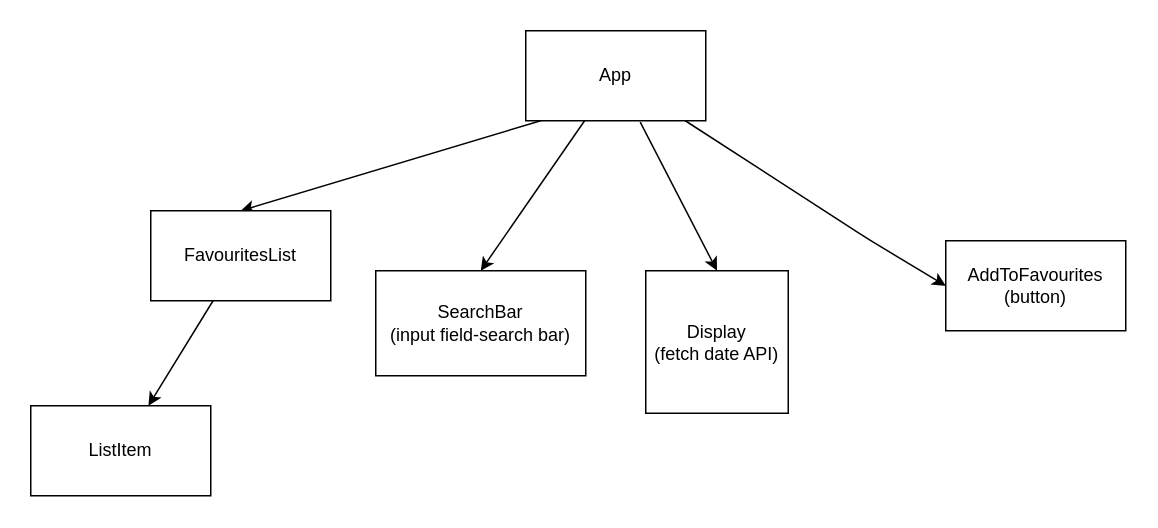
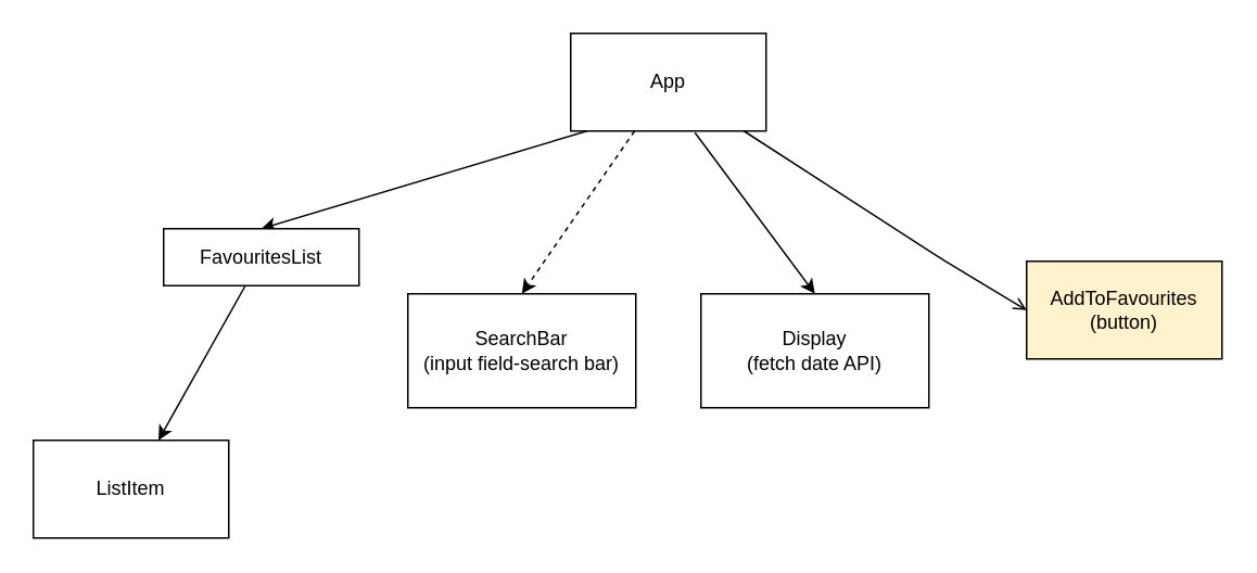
  <mxCell id="0" />
  <mxCell id="1" parent="0" />
- <mxCell id="2" value="" style="edgeStyle=none;html=1;entryX=0.5;entryY=0;entryDx=0;entryDy=0;" parent="1" source="6" target="9" edge="1"><mxGeometry relative="1" as="geometry" /></mxCell>
+ <mxCell id="2" value="" style="edgeStyle=none;html=1;entryX=0.5;entryY=0;entryDx=0;entryDy=0;dashed=1;" parent="1" source="6" target="9" edge="1"><mxGeometry relative="1" as="geometry" /></mxCell>
  <mxCell id="3" style="edgeStyle=none;html=1;entryX=0.5;entryY=0;entryDx=0;entryDy=0;" parent="1" target="8" edge="1"><mxGeometry relative="1" as="geometry"><mxPoint x="360" y="80" as="sourcePoint" /></mxGeometry></mxCell>
  <mxCell id="4" style="edgeStyle=none;html=1;entryX=0.5;entryY=0;entryDx=0;entryDy=0;exitX=0.636;exitY=1.016;exitDx=0;exitDy=0;exitPerimeter=0;" parent="1" source="6" target="12" edge="1"><mxGeometry relative="1" as="geometry"><mxPoint x="440" y="110" as="sourcePoint" /></mxGeometry></mxCell>
- <mxCell id="5" style="edgeStyle=none;html=1;entryX=0;entryY=0.5;entryDx=0;entryDy=0;" edge="1" parent="1" source="6" target="10"><mxGeometry relative="1" as="geometry"><Array as="points"><mxPoint x="580" y="160" /></Array></mxGeometry></mxCell>
+ <mxCell id="5" style="edgeStyle=none;html=1;entryX=0;entryY=0.5;entryDx=0;entryDy=0;endArrow=open;" edge="1" parent="1" source="6" target="10"><mxGeometry relative="1" as="geometry"><Array as="points"><mxPoint x="580" y="160" /></Array></mxGeometry></mxCell>
  <mxCell id="6" value="App" style="whiteSpace=wrap;html=1;" parent="1" vertex="1"><mxGeometry x="350" y="20" width="120" height="60" as="geometry" /></mxCell>
  <mxCell id="7" value="" style="edgeStyle=none;html=1;" parent="1" source="8" target="11" edge="1"><mxGeometry relative="1" as="geometry" /></mxCell>
- <mxCell id="8" value="FavouritesList" style="whiteSpace=wrap;html=1;" parent="1" vertex="1"><mxGeometry x="100" y="140" width="120" height="60" as="geometry" /></mxCell>
+ <mxCell id="8" value="FavouritesList" style="whiteSpace=wrap;html=1;" parent="1" vertex="1"><mxGeometry x="100" y="140" width="120" height="35" as="geometry" /></mxCell>
  <mxCell id="9" value="SearchBar&lt;br&gt;(input field-search bar)" style="whiteSpace=wrap;html=1;" parent="1" vertex="1"><mxGeometry x="250" y="180" width="140" height="70" as="geometry" /></mxCell>
- <mxCell id="10" value="AddToFavourites&lt;br&gt;(button)" style="whiteSpace=wrap;html=1;" parent="1" vertex="1"><mxGeometry x="630" y="160" width="120" height="60" as="geometry" /></mxCell>
+ <mxCell id="10" value="AddToFavourites&lt;br&gt;(button)" style="whiteSpace=wrap;html=1;fillColor=#fff2cc;" parent="1" vertex="1"><mxGeometry x="630" y="160" width="120" height="60" as="geometry" /></mxCell>
  <mxCell id="11" value="ListItem" style="whiteSpace=wrap;html=1;" parent="1" vertex="1"><mxGeometry x="20" y="270" width="120" height="60" as="geometry" /></mxCell>
- <mxCell id="12" value="Display&lt;br&gt;(fetch date API)" style="whiteSpace=wrap;html=1;" parent="1" vertex="1"><mxGeometry x="430" y="180" width="95" height="95" as="geometry" /></mxCell>
+ <mxCell id="12" value="Display&lt;br&gt;(fetch date API)" style="whiteSpace=wrap;html=1;" parent="1" vertex="1"><mxGeometry x="430" y="180" width="140" height="70" as="geometry" /></mxCell>
